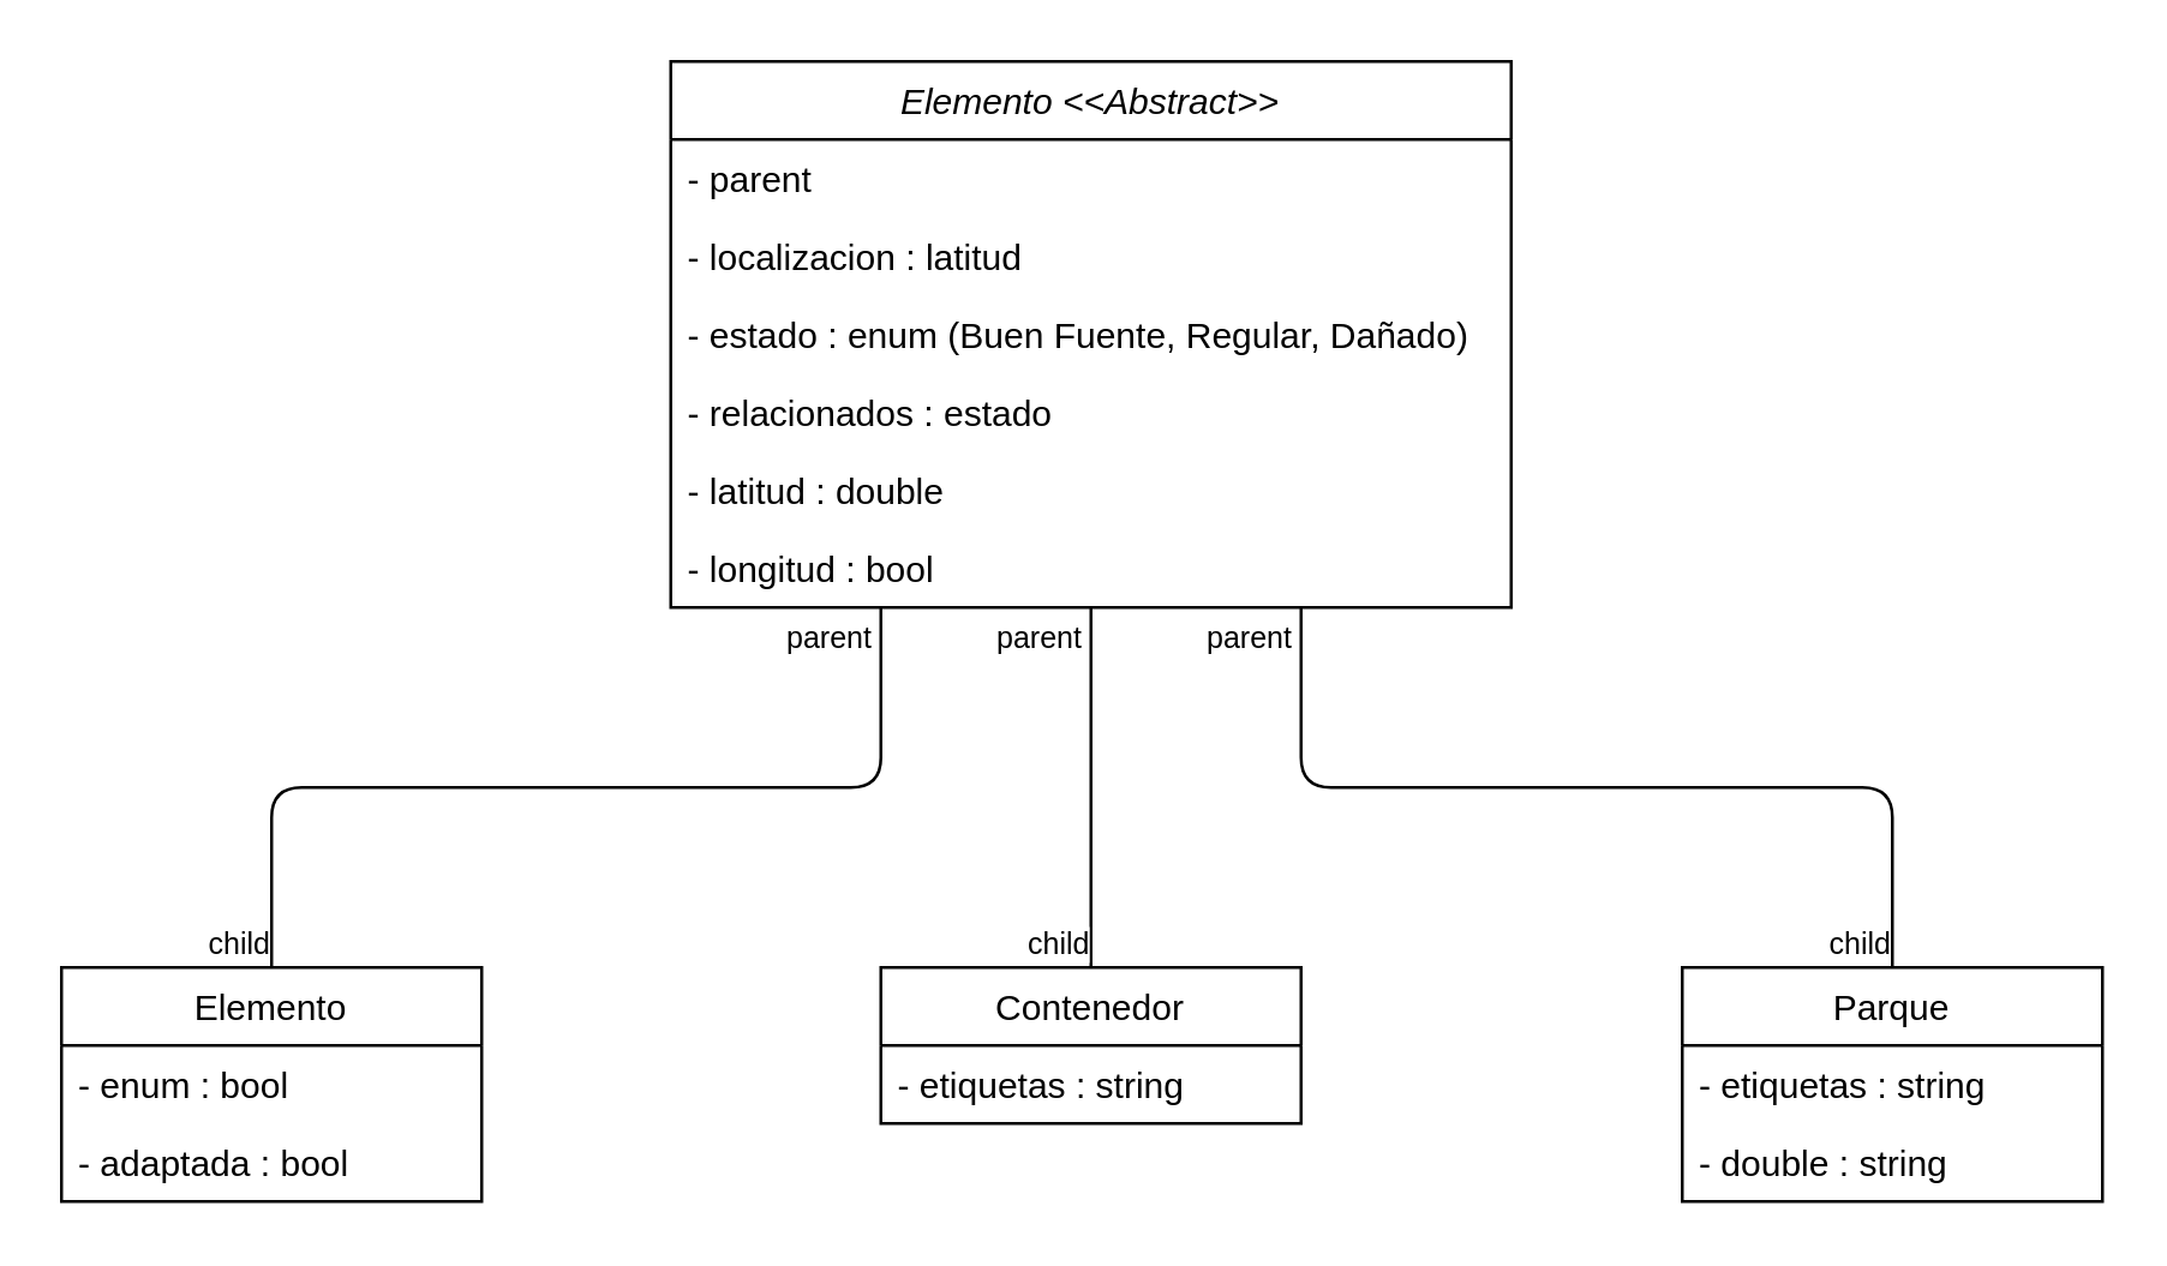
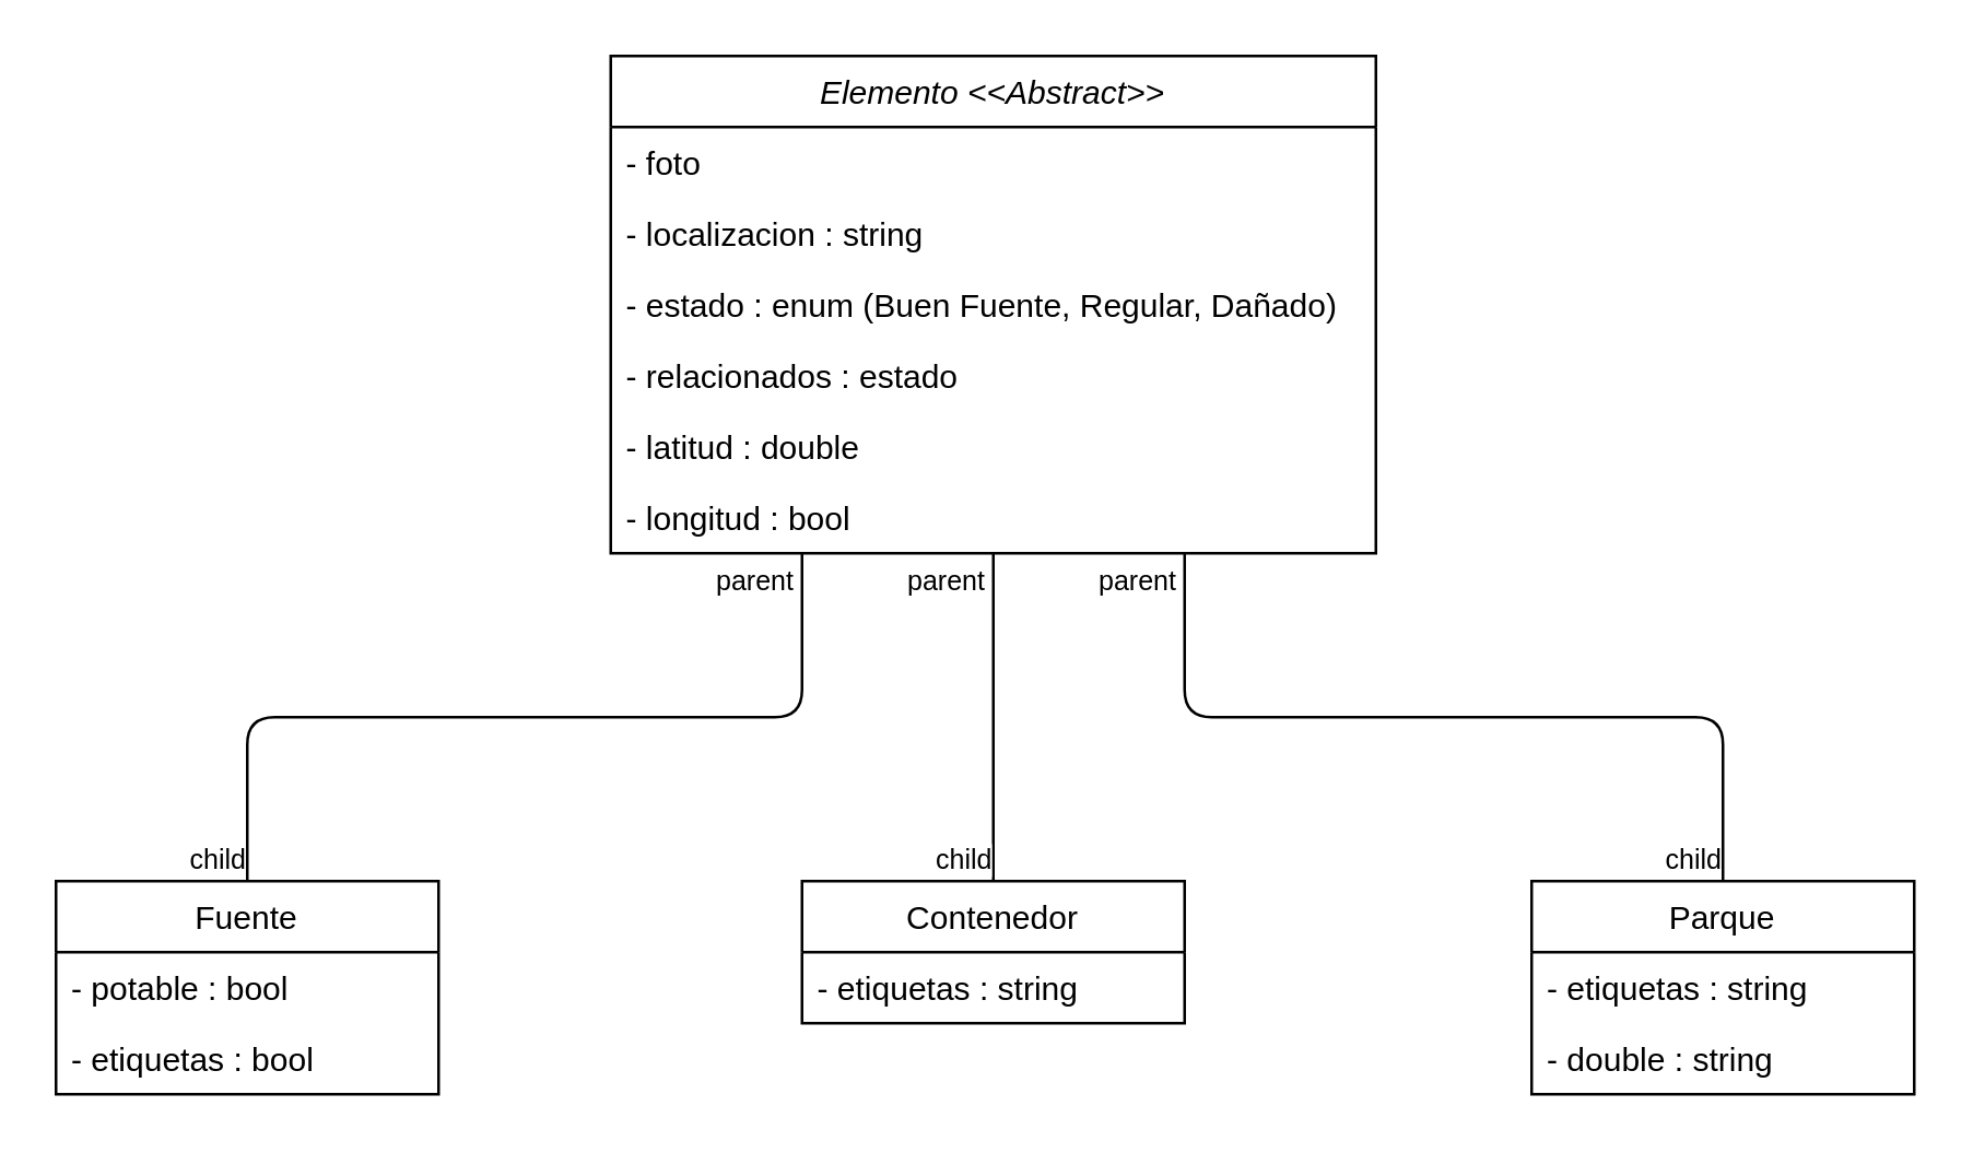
  <mxCell id="0" />
  <mxCell id="1" parent="0" />
  <mxCell id="2" value="Elemento &lt;&lt;Abstract&gt;&gt;" style="swimlane;fontStyle=2;childLayout=stackLayout;horizontal=1;startSize=26;fillColor=none;horizontalStack=0;resizeParent=1;resizeParentMax=0;resizeLast=0;collapsible=1;marginBottom=0;" vertex="1" parent="1"><mxGeometry x="223" y="20" width="280" height="182" as="geometry" /></mxCell>
- <mxCell id="3" value="- parent" style="text;strokeColor=none;fillColor=none;align=left;verticalAlign=top;spacingLeft=4;spacingRight=4;overflow=hidden;rotatable=0;points=[[0,0.5],[1,0.5]];portConstraint=eastwest;" vertex="1" parent="2"><mxGeometry y="26" width="280" height="26" as="geometry" /></mxCell>
- <mxCell id="4" value="- localizacion : latitud" style="text;strokeColor=none;fillColor=none;align=left;verticalAlign=top;spacingLeft=4;spacingRight=4;overflow=hidden;rotatable=0;points=[[0,0.5],[1,0.5]];portConstraint=eastwest;" vertex="1" parent="2"><mxGeometry y="52" width="280" height="26" as="geometry" /></mxCell>
+ <mxCell id="3" value="- foto" style="text;strokeColor=none;fillColor=none;align=left;verticalAlign=top;spacingLeft=4;spacingRight=4;overflow=hidden;rotatable=0;points=[[0,0.5],[1,0.5]];portConstraint=eastwest;" vertex="1" parent="2"><mxGeometry y="26" width="280" height="26" as="geometry" /></mxCell>
+ <mxCell id="4" value="- localizacion : string" style="text;strokeColor=none;fillColor=none;align=left;verticalAlign=top;spacingLeft=4;spacingRight=4;overflow=hidden;rotatable=0;points=[[0,0.5],[1,0.5]];portConstraint=eastwest;" vertex="1" parent="2"><mxGeometry y="52" width="280" height="26" as="geometry" /></mxCell>
  <mxCell id="5" value="- estado : enum (Buen Fuente, Regular, Dañado)&#10;" style="text;strokeColor=none;fillColor=none;align=left;verticalAlign=top;spacingLeft=4;spacingRight=4;overflow=hidden;rotatable=0;points=[[0,0.5],[1,0.5]];portConstraint=eastwest;" vertex="1" parent="2"><mxGeometry y="78" width="280" height="26" as="geometry" /></mxCell>
  <mxCell id="6" value="- relacionados : estado" style="text;strokeColor=none;fillColor=none;align=left;verticalAlign=top;spacingLeft=4;spacingRight=4;overflow=hidden;rotatable=0;points=[[0,0.5],[1,0.5]];portConstraint=eastwest;" vertex="1" parent="2"><mxGeometry y="104" width="280" height="26" as="geometry" /></mxCell>
  <mxCell id="7" value="- latitud : double" style="text;strokeColor=none;fillColor=none;align=left;verticalAlign=top;spacingLeft=4;spacingRight=4;overflow=hidden;rotatable=0;points=[[0,0.5],[1,0.5]];portConstraint=eastwest;" vertex="1" parent="2"><mxGeometry y="130" width="280" height="26" as="geometry" /></mxCell>
  <mxCell id="8" value="- longitud : bool" style="text;strokeColor=none;fillColor=none;align=left;verticalAlign=top;spacingLeft=4;spacingRight=4;overflow=hidden;rotatable=0;points=[[0,0.5],[1,0.5]];portConstraint=eastwest;" vertex="1" parent="2"><mxGeometry y="156" width="280" height="26" as="geometry" /></mxCell>
  <mxCell id="9" value="" style="endArrow=none;html=1;edgeStyle=orthogonalEdgeStyle;exitX=0.25;exitY=1;exitDx=0;exitDy=0;" edge="1" parent="1" source="2" target="12"><mxGeometry relative="1" as="geometry"><mxPoint x="220" y="230" as="sourcePoint" /><mxPoint x="380" y="230" as="targetPoint" /></mxGeometry></mxCell>
  <mxCell id="10" value="parent" style="resizable=0;html=1;align=left;verticalAlign=bottom;labelBackgroundColor=#ffffff;fontSize=10;" connectable="0" vertex="1" parent="9"><mxGeometry x="-1" relative="1" as="geometry"><mxPoint x="-33" y="18" as="offset" /></mxGeometry></mxCell>
  <mxCell id="11" value="child" style="resizable=0;html=1;align=right;verticalAlign=bottom;labelBackgroundColor=#ffffff;fontSize=10;" connectable="0" vertex="1" parent="9"><mxGeometry x="1" relative="1" as="geometry" /></mxCell>
- <mxCell id="12" value="Elemento" style="swimlane;fontStyle=0;childLayout=stackLayout;horizontal=1;startSize=26;fillColor=none;horizontalStack=0;resizeParent=1;resizeParentMax=0;resizeLast=0;collapsible=1;marginBottom=0;" vertex="1" parent="1"><mxGeometry x="20" y="322" width="140" height="78" as="geometry"><mxRectangle x="70" y="322" width="70" height="26" as="alternateBounds" /></mxGeometry></mxCell>
- <mxCell id="13" value="- enum : bool" style="text;strokeColor=none;fillColor=none;align=left;verticalAlign=top;spacingLeft=4;spacingRight=4;overflow=hidden;rotatable=0;points=[[0,0.5],[1,0.5]];portConstraint=eastwest;" vertex="1" parent="12"><mxGeometry y="26" width="140" height="26" as="geometry" /></mxCell>
- <mxCell id="14" value="- adaptada : bool" style="text;strokeColor=none;fillColor=none;align=left;verticalAlign=top;spacingLeft=4;spacingRight=4;overflow=hidden;rotatable=0;points=[[0,0.5],[1,0.5]];portConstraint=eastwest;" vertex="1" parent="12"><mxGeometry y="52" width="140" height="26" as="geometry" /></mxCell>
+ <mxCell id="12" value="Fuente" style="swimlane;fontStyle=0;childLayout=stackLayout;horizontal=1;startSize=26;fillColor=none;horizontalStack=0;resizeParent=1;resizeParentMax=0;resizeLast=0;collapsible=1;marginBottom=0;" vertex="1" parent="1"><mxGeometry x="20" y="322" width="140" height="78" as="geometry"><mxRectangle x="70" y="322" width="70" height="26" as="alternateBounds" /></mxGeometry></mxCell>
+ <mxCell id="13" value="- potable : bool" style="text;strokeColor=none;fillColor=none;align=left;verticalAlign=top;spacingLeft=4;spacingRight=4;overflow=hidden;rotatable=0;points=[[0,0.5],[1,0.5]];portConstraint=eastwest;" vertex="1" parent="12"><mxGeometry y="26" width="140" height="26" as="geometry" /></mxCell>
+ <mxCell id="14" value="- etiquetas : bool" style="text;strokeColor=none;fillColor=none;align=left;verticalAlign=top;spacingLeft=4;spacingRight=4;overflow=hidden;rotatable=0;points=[[0,0.5],[1,0.5]];portConstraint=eastwest;" vertex="1" parent="12"><mxGeometry y="52" width="140" height="26" as="geometry" /></mxCell>
  <mxCell id="15" value="Contenedor" style="swimlane;fontStyle=0;childLayout=stackLayout;horizontal=1;startSize=26;fillColor=none;horizontalStack=0;resizeParent=1;resizeParentMax=0;resizeLast=0;collapsible=1;marginBottom=0;" vertex="1" parent="1"><mxGeometry x="293" y="322" width="140" height="52" as="geometry" /></mxCell>
  <mxCell id="16" value="- etiquetas : string" style="text;strokeColor=none;fillColor=none;align=left;verticalAlign=top;spacingLeft=4;spacingRight=4;overflow=hidden;rotatable=0;points=[[0,0.5],[1,0.5]];portConstraint=eastwest;" vertex="1" parent="15"><mxGeometry y="26" width="140" height="26" as="geometry" /></mxCell>
  <mxCell id="17" value="" style="endArrow=none;html=1;edgeStyle=orthogonalEdgeStyle;exitX=0.5;exitY=1;exitDx=0;exitDy=0;entryX=0.5;entryY=0;entryDx=0;entryDy=0;" edge="1" parent="1" source="2" target="15"><mxGeometry relative="1" as="geometry"><mxPoint x="20" y="450" as="sourcePoint" /><mxPoint x="180" y="450" as="targetPoint" /></mxGeometry></mxCell>
  <mxCell id="18" value="parent" style="resizable=0;html=1;align=left;verticalAlign=bottom;labelBackgroundColor=#ffffff;fontSize=10;" connectable="0" vertex="1" parent="17"><mxGeometry x="-1" relative="1" as="geometry"><mxPoint x="-33" y="18" as="offset" /></mxGeometry></mxCell>
  <mxCell id="19" value="child" style="resizable=0;html=1;align=right;verticalAlign=bottom;labelBackgroundColor=#ffffff;fontSize=10;" connectable="0" vertex="1" parent="17"><mxGeometry x="1" relative="1" as="geometry" /></mxCell>
  <mxCell id="20" value="Parque" style="swimlane;fontStyle=0;childLayout=stackLayout;horizontal=1;startSize=26;fillColor=none;horizontalStack=0;resizeParent=1;resizeParentMax=0;resizeLast=0;collapsible=1;marginBottom=0;" vertex="1" parent="1"><mxGeometry x="560" y="322" width="140" height="78" as="geometry" /></mxCell>
  <mxCell id="21" value="- etiquetas : string" style="text;strokeColor=none;fillColor=none;align=left;verticalAlign=top;spacingLeft=4;spacingRight=4;overflow=hidden;rotatable=0;points=[[0,0.5],[1,0.5]];portConstraint=eastwest;" vertex="1" parent="20"><mxGeometry y="26" width="140" height="26" as="geometry" /></mxCell>
  <mxCell id="22" value="- double : string" style="text;strokeColor=none;fillColor=none;align=left;verticalAlign=top;spacingLeft=4;spacingRight=4;overflow=hidden;rotatable=0;points=[[0,0.5],[1,0.5]];portConstraint=eastwest;" vertex="1" parent="20"><mxGeometry y="52" width="140" height="26" as="geometry" /></mxCell>
  <mxCell id="23" value="" style="endArrow=none;html=1;edgeStyle=orthogonalEdgeStyle;exitX=0.75;exitY=1;exitDx=0;exitDy=0;entryX=0.5;entryY=0;entryDx=0;entryDy=0;" edge="1" parent="1" source="2" target="20"><mxGeometry relative="1" as="geometry"><mxPoint x="20" y="420" as="sourcePoint" /><mxPoint x="180" y="420" as="targetPoint" /></mxGeometry></mxCell>
  <mxCell id="24" value="parent" style="resizable=0;html=1;align=left;verticalAlign=bottom;labelBackgroundColor=#ffffff;fontSize=10;" connectable="0" vertex="1" parent="23"><mxGeometry x="-1" relative="1" as="geometry"><mxPoint x="-33" y="18" as="offset" /></mxGeometry></mxCell>
  <mxCell id="25" value="child" style="resizable=0;html=1;align=right;verticalAlign=bottom;labelBackgroundColor=#ffffff;fontSize=10;" connectable="0" vertex="1" parent="23"><mxGeometry x="1" relative="1" as="geometry" /></mxCell>
